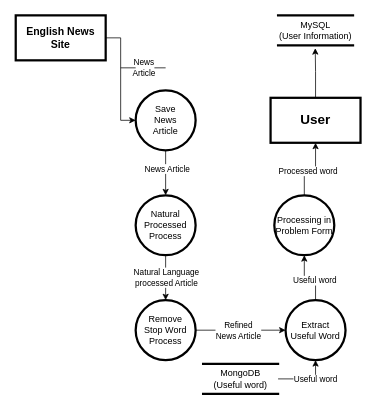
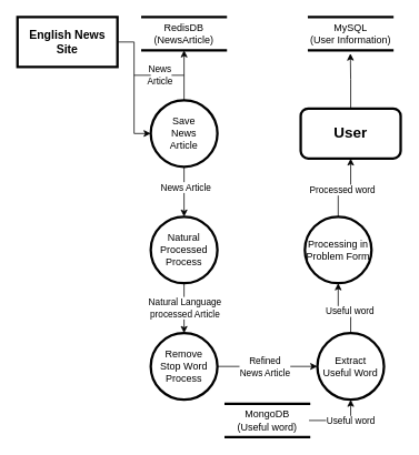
  <mxCell id="0" />
  <mxCell id="1" parent="0" />
  <mxCell id="2" style="edgeStyle=orthogonalEdgeStyle;rounded=0;orthogonalLoop=1;jettySize=auto;html=1;strokeWidth=1;entryX=0;entryY=0.5;entryDx=0;entryDy=0;" edge="1" parent="1" source="4" target="8"><mxGeometry relative="1" as="geometry"><mxPoint x="110" y="160" as="targetPoint" /><Array as="points"><mxPoint x="160" y="50" /><mxPoint x="160" y="160" /></Array></mxGeometry></mxCell>
  <mxCell id="3" value="News&lt;br&gt;Article" style="edgeLabel;html=1;align=center;verticalAlign=middle;resizable=0;points=[];" vertex="1" connectable="0" parent="2"><mxGeometry x="-0.061" relative="1" as="geometry"><mxPoint x="30.97" y="-10.29" as="offset" /></mxGeometry></mxCell>
  <mxCell id="4" value="&lt;h3&gt;English News Site&lt;/h3&gt;" style="rounded=0;whiteSpace=wrap;html=1;strokeWidth=3;" vertex="1" parent="1"><mxGeometry x="20" y="20" width="120" height="60" as="geometry" /></mxCell>
  <mxCell id="5" style="edgeStyle=orthogonalEdgeStyle;rounded=0;orthogonalLoop=1;jettySize=auto;html=1;entryX=0.5;entryY=0;entryDx=0;entryDy=0;strokeWidth=1;" edge="1" parent="1" source="8" target="11"><mxGeometry relative="1" as="geometry" /></mxCell>
  <mxCell id="6" value="News Article" style="edgeLabel;html=1;align=center;verticalAlign=middle;resizable=0;points=[];" vertex="1" connectable="0" parent="5"><mxGeometry x="-0.186" y="1" relative="1" as="geometry"><mxPoint as="offset" /></mxGeometry></mxCell>
+ <mxCell id="7" style="edgeStyle=orthogonalEdgeStyle;rounded=0;orthogonalLoop=1;jettySize=auto;html=1;entryX=0.5;entryY=1;entryDx=0;entryDy=0;strokeWidth=1;" edge="1" parent="1" source="8" target="26"><mxGeometry relative="1" as="geometry" /></mxCell>
  <mxCell id="8" value="Save&lt;br&gt;News&lt;br&gt;Article" style="ellipse;whiteSpace=wrap;html=1;aspect=fixed;strokeWidth=3;" vertex="1" parent="1"><mxGeometry x="180" y="120" width="80" height="80" as="geometry" /></mxCell>
  <mxCell id="9" style="edgeStyle=orthogonalEdgeStyle;rounded=0;orthogonalLoop=1;jettySize=auto;html=1;entryX=0.5;entryY=0;entryDx=0;entryDy=0;strokeWidth=1;" edge="1" parent="1" source="11" target="14"><mxGeometry relative="1" as="geometry" /></mxCell>
  <mxCell id="10" value="Natural Language&lt;br&gt;processed Article" style="edgeLabel;html=1;align=center;verticalAlign=middle;resizable=0;points=[];" vertex="1" connectable="0" parent="9"><mxGeometry x="0.043" relative="1" as="geometry"><mxPoint y="-1.43" as="offset" /></mxGeometry></mxCell>
  <mxCell id="11" value="Natural Processed Process" style="ellipse;whiteSpace=wrap;html=1;aspect=fixed;strokeWidth=3;" vertex="1" parent="1"><mxGeometry x="180" y="260" width="80" height="80" as="geometry" /></mxCell>
  <mxCell id="12" style="edgeStyle=orthogonalEdgeStyle;rounded=0;orthogonalLoop=1;jettySize=auto;html=1;strokeWidth=1;entryX=0;entryY=0.5;entryDx=0;entryDy=0;" edge="1" parent="1" source="14" target="17"><mxGeometry relative="1" as="geometry"><mxPoint x="370" y="440" as="targetPoint" /></mxGeometry></mxCell>
  <mxCell id="13" value="Refined&lt;br&gt;News Article" style="edgeLabel;html=1;align=center;verticalAlign=middle;resizable=0;points=[];" vertex="1" connectable="0" parent="12"><mxGeometry x="-0.064" relative="1" as="geometry"><mxPoint as="offset" /></mxGeometry></mxCell>
  <mxCell id="14" value="Remove&lt;br&gt;Stop Word&lt;br&gt;Process" style="ellipse;whiteSpace=wrap;html=1;aspect=fixed;strokeWidth=3;" vertex="1" parent="1"><mxGeometry x="180" y="400" width="80" height="80" as="geometry" /></mxCell>
  <mxCell id="15" style="edgeStyle=orthogonalEdgeStyle;rounded=0;orthogonalLoop=1;jettySize=auto;html=1;entryX=0.5;entryY=1;entryDx=0;entryDy=0;strokeWidth=1;" edge="1" parent="1" source="17" target="20"><mxGeometry relative="1" as="geometry" /></mxCell>
  <mxCell id="16" value="Useful word" style="edgeLabel;html=1;align=center;verticalAlign=middle;resizable=0;points=[];" vertex="1" connectable="0" parent="15"><mxGeometry x="-0.271" y="2" relative="1" as="geometry"><mxPoint as="offset" /></mxGeometry></mxCell>
  <mxCell id="17" value="Extract&lt;br&gt;Useful Word" style="ellipse;whiteSpace=wrap;html=1;aspect=fixed;strokeWidth=3;" vertex="1" parent="1"><mxGeometry x="380" y="400" width="80" height="80" as="geometry" /></mxCell>
  <mxCell id="18" style="edgeStyle=orthogonalEdgeStyle;rounded=0;orthogonalLoop=1;jettySize=auto;html=1;entryX=0.5;entryY=1;entryDx=0;entryDy=0;strokeWidth=1;" edge="1" parent="1" source="20" target="22"><mxGeometry relative="1" as="geometry" /></mxCell>
  <mxCell id="19" value="Processed word" style="edgeLabel;html=1;align=center;verticalAlign=middle;resizable=0;points=[];" vertex="1" connectable="0" parent="18"><mxGeometry x="-0.082" y="-2" relative="1" as="geometry"><mxPoint as="offset" /></mxGeometry></mxCell>
  <mxCell id="20" value="Processing in&lt;br&gt;Problem Form" style="ellipse;whiteSpace=wrap;html=1;aspect=fixed;strokeWidth=3;" vertex="1" parent="1"><mxGeometry x="365" y="260" width="80" height="80" as="geometry" /></mxCell>
  <mxCell id="21" style="edgeStyle=orthogonalEdgeStyle;rounded=0;orthogonalLoop=1;jettySize=auto;html=1;entryX=0.496;entryY=1.096;entryDx=0;entryDy=0;entryPerimeter=0;strokeWidth=1;" edge="1" parent="1" source="22" target="29"><mxGeometry relative="1" as="geometry" /></mxCell>
- <mxCell id="22" value="&lt;h2&gt;User&lt;/h2&gt;" style="rounded=0;whiteSpace=wrap;html=1;strokeWidth=3;" vertex="1" parent="1"><mxGeometry x="360" y="130" width="120" height="60" as="geometry" /></mxCell>
+ <mxCell id="22" value="&lt;h2&gt;User&lt;/h2&gt;" style="whiteSpace=wrap;html=1;strokeWidth=3;rounded=1;" vertex="1" parent="1"><mxGeometry x="360" y="130" width="120" height="60" as="geometry" /></mxCell>
  <mxCell id="23" style="edgeStyle=orthogonalEdgeStyle;rounded=0;orthogonalLoop=1;jettySize=auto;html=1;strokeWidth=1;" edge="1" parent="1" source="25" target="17"><mxGeometry relative="1" as="geometry" /></mxCell>
  <mxCell id="24" value="Useful word" style="edgeLabel;html=1;align=center;verticalAlign=middle;resizable=0;points=[];" vertex="1" connectable="0" parent="23"><mxGeometry x="-0.014" y="-2" relative="1" as="geometry"><mxPoint x="12.86" y="-2" as="offset" /></mxGeometry></mxCell>
  <mxCell id="25" value="MongoDB&lt;br&gt;(Useful word)" style="shape=partialRectangle;whiteSpace=wrap;html=1;left=0;right=0;fillColor=none;strokeWidth=3;" vertex="1" parent="1"><mxGeometry x="270" y="485" width="100" height="40" as="geometry" /></mxCell>
+ <mxCell id="26" value="RedisDB&lt;br&gt;(NewsArticle)" style="shape=partialRectangle;whiteSpace=wrap;html=1;left=0;right=0;fillColor=none;strokeWidth=3;" vertex="1" parent="1"><mxGeometry x="170" y="20" width="100" height="40" as="geometry" /></mxCell>
  <mxCell id="27" value="" style="endArrow=none;html=1;strokeWidth=1;" edge="1" parent="1"><mxGeometry width="50" height="50" relative="1" as="geometry"><mxPoint x="160" y="90" as="sourcePoint" /><mxPoint x="180" y="90" as="targetPoint" /></mxGeometry></mxCell>
  <mxCell id="28" value="" style="endArrow=none;html=1;strokeWidth=1;" edge="1" parent="1"><mxGeometry width="50" height="50" relative="1" as="geometry"><mxPoint x="205" y="90" as="sourcePoint" /><mxPoint x="220" y="90" as="targetPoint" /></mxGeometry></mxCell>
  <mxCell id="29" value="MySQL&lt;br&gt;(User Information)" style="shape=partialRectangle;whiteSpace=wrap;html=1;left=0;right=0;fillColor=none;strokeWidth=3;" vertex="1" parent="1"><mxGeometry x="370" y="20" width="100" height="40" as="geometry" /></mxCell>
